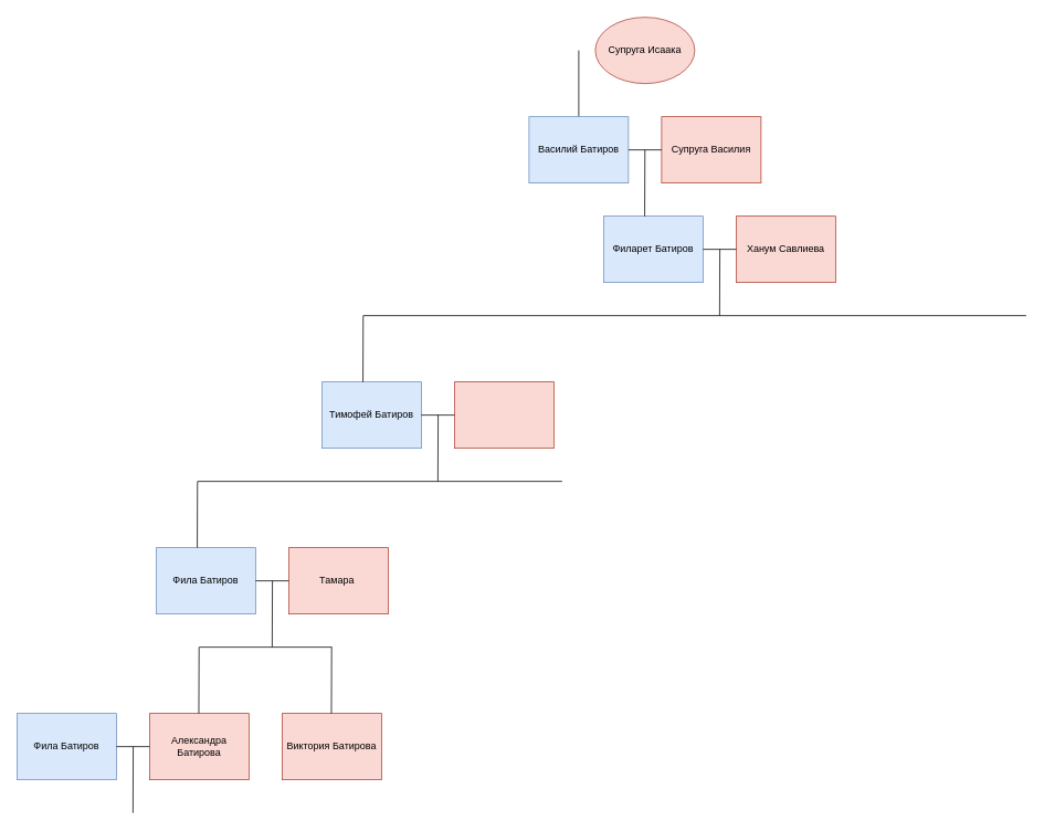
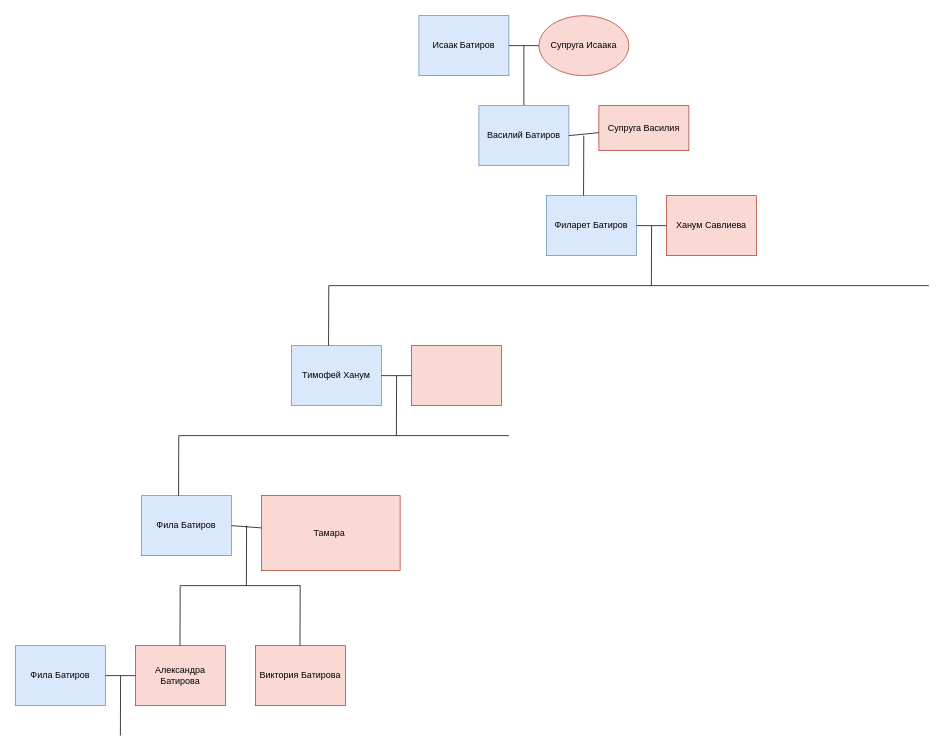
  <mxCell id="0" />
  <mxCell id="1" parent="0" />
+ <mxCell id="2" value="Исаак Батиров" style="rounded=0;whiteSpace=wrap;html=1;fillColor=#dae8fc;strokeColor=#6c8ebf;" parent="1" vertex="1"><mxGeometry x="558" y="20" width="120" height="80" as="geometry" /></mxCell>
  <mxCell id="3" value="Супруга Исаака" style="ellipse;whiteSpace=wrap;html=1;fillColor=#fad9d5;strokeColor=#ae4132;" parent="1" vertex="1"><mxGeometry x="718" y="20" width="120" height="80" as="geometry" /></mxCell>
+ <mxCell id="4" value="" style="endArrow=none;html=1;rounded=0;entryX=1;entryY=0.5;entryDx=0;entryDy=0;" parent="1" source="3" target="2" edge="1"><mxGeometry width="50" height="50" relative="1" as="geometry"><mxPoint x="628" y="290" as="sourcePoint" /><mxPoint x="678" y="240" as="targetPoint" /></mxGeometry></mxCell>
  <mxCell id="5" value="" style="endArrow=none;html=1;rounded=0;exitX=0.5;exitY=0;exitDx=0;exitDy=0;" parent="1" source="7" edge="1"><mxGeometry width="50" height="50" relative="1" as="geometry"><mxPoint x="698" y="140" as="sourcePoint" /><mxPoint x="698" y="60" as="targetPoint" /></mxGeometry></mxCell>
  <mxCell id="6" style="edgeStyle=orthogonalEdgeStyle;rounded=0;orthogonalLoop=1;jettySize=auto;html=1;exitX=0.5;exitY=1;exitDx=0;exitDy=0;" parent="1" source="3" target="3" edge="1"><mxGeometry relative="1" as="geometry" /></mxCell>
  <mxCell id="7" value="Василий Батиров" style="rounded=0;whiteSpace=wrap;html=1;fillColor=#dae8fc;strokeColor=#6c8ebf;" parent="1" vertex="1"><mxGeometry x="638" y="140" width="120" height="80" as="geometry" /></mxCell>
- <mxCell id="8" value="Супруга Василия" style="rounded=0;whiteSpace=wrap;html=1;fillColor=#fad9d5;strokeColor=#ae4132;" parent="1" vertex="1"><mxGeometry x="798" y="140" width="120" height="80" as="geometry" /></mxCell>
+ <mxCell id="8" value="Супруга Василия" style="rounded=0;whiteSpace=wrap;html=1;fillColor=#fad9d5;strokeColor=#ae4132;" parent="1" vertex="1"><mxGeometry x="798" y="140" width="120" height="60" as="geometry" /></mxCell>
  <mxCell id="9" value="" style="endArrow=none;html=1;rounded=0;entryX=1;entryY=0.5;entryDx=0;entryDy=0;" parent="1" source="8" target="7" edge="1"><mxGeometry width="50" height="50" relative="1" as="geometry"><mxPoint x="708" y="410" as="sourcePoint" /><mxPoint x="758" y="360" as="targetPoint" /></mxGeometry></mxCell>
  <mxCell id="10" style="edgeStyle=orthogonalEdgeStyle;rounded=0;orthogonalLoop=1;jettySize=auto;html=1;exitX=0.5;exitY=1;exitDx=0;exitDy=0;" parent="1" source="8" target="8" edge="1"><mxGeometry relative="1" as="geometry" /></mxCell>
  <mxCell id="11" value="Филарет Батиров" style="rounded=0;whiteSpace=wrap;html=1;fillColor=#dae8fc;strokeColor=#6c8ebf;" parent="1" vertex="1"><mxGeometry x="728" y="260" width="120" height="80" as="geometry" /></mxCell>
  <mxCell id="12" value="Ханум Савлиева" style="rounded=0;whiteSpace=wrap;html=1;fillColor=#fad9d5;strokeColor=#ae4132;" parent="1" vertex="1"><mxGeometry x="888" y="260" width="120" height="80" as="geometry" /></mxCell>
  <mxCell id="13" value="" style="endArrow=none;html=1;rounded=0;entryX=1;entryY=0.5;entryDx=0;entryDy=0;" parent="1" source="12" target="11" edge="1"><mxGeometry width="50" height="50" relative="1" as="geometry"><mxPoint x="798" y="530" as="sourcePoint" /><mxPoint x="848" y="480" as="targetPoint" /></mxGeometry></mxCell>
  <mxCell id="14" style="edgeStyle=orthogonalEdgeStyle;rounded=0;orthogonalLoop=1;jettySize=auto;html=1;exitX=0.5;exitY=1;exitDx=0;exitDy=0;" parent="1" source="12" target="12" edge="1"><mxGeometry relative="1" as="geometry" /></mxCell>
  <mxCell id="15" value="" style="endArrow=none;html=1;rounded=0;" parent="1" edge="1"><mxGeometry width="50" height="50" relative="1" as="geometry"><mxPoint x="868" y="380" as="sourcePoint" /><mxPoint x="868.29" y="300" as="targetPoint" /></mxGeometry></mxCell>
  <mxCell id="16" value="" style="endArrow=none;html=1;rounded=0;" parent="1" edge="1"><mxGeometry width="50" height="50" relative="1" as="geometry"><mxPoint x="438" y="380" as="sourcePoint" /><mxPoint x="1238" y="380" as="targetPoint" /></mxGeometry></mxCell>
  <mxCell id="17" value="" style="endArrow=none;html=1;rounded=0;" parent="1" edge="1"><mxGeometry width="50" height="50" relative="1" as="geometry"><mxPoint x="777.58" y="260" as="sourcePoint" /><mxPoint x="777.87" y="180" as="targetPoint" /></mxGeometry></mxCell>
- <mxCell id="18" value="Тимофей Батиров" style="rounded=0;whiteSpace=wrap;html=1;fillColor=#dae8fc;strokeColor=#6c8ebf;" parent="1" vertex="1"><mxGeometry x="388" y="460" width="120" height="80" as="geometry" /></mxCell>
+ <mxCell id="18" value="Тимофей Ханум" style="rounded=0;whiteSpace=wrap;html=1;fillColor=#dae8fc;strokeColor=#6c8ebf;" parent="1" vertex="1"><mxGeometry x="388" y="460" width="120" height="80" as="geometry" /></mxCell>
  <mxCell id="19" value="" style="rounded=0;whiteSpace=wrap;html=1;fillColor=#fad9d5;strokeColor=#ae4132;" parent="1" vertex="1"><mxGeometry x="548" y="460" width="120" height="80" as="geometry" /></mxCell>
  <mxCell id="20" value="" style="endArrow=none;html=1;rounded=0;entryX=1;entryY=0.5;entryDx=0;entryDy=0;" parent="1" source="19" target="18" edge="1"><mxGeometry width="50" height="50" relative="1" as="geometry"><mxPoint x="458" y="730" as="sourcePoint" /><mxPoint x="508" y="680" as="targetPoint" /></mxGeometry></mxCell>
  <mxCell id="21" value="" style="endArrow=none;html=1;rounded=0;" parent="1" edge="1"><mxGeometry width="50" height="50" relative="1" as="geometry"><mxPoint x="528" y="580" as="sourcePoint" /><mxPoint x="528.29" y="500" as="targetPoint" /></mxGeometry></mxCell>
  <mxCell id="22" value="" style="endArrow=none;html=1;rounded=0;" parent="1" edge="1"><mxGeometry width="50" height="50" relative="1" as="geometry"><mxPoint x="437.58" y="460" as="sourcePoint" /><mxPoint x="437.87" y="380" as="targetPoint" /></mxGeometry></mxCell>
  <mxCell id="23" value="" style="endArrow=none;html=1;rounded=0;" parent="1" edge="1"><mxGeometry width="50" height="50" relative="1" as="geometry"><mxPoint y="580" as="sourcePoint" x="238" /><mxPoint x="678" y="580" as="targetPoint" /></mxGeometry></mxCell>
  <mxCell id="24" value="Фила Батиров" style="rounded=0;whiteSpace=wrap;html=1;fillColor=#dae8fc;strokeColor=#6c8ebf;" parent="1" vertex="1"><mxGeometry x="188" y="660" width="120" height="80" as="geometry" /></mxCell>
- <mxCell id="25" value="Тамара&amp;nbsp;" style="rounded=0;whiteSpace=wrap;html=1;fillColor=#fad9d5;strokeColor=#ae4132;" parent="1" vertex="1"><mxGeometry x="348" y="660" width="120" height="80" as="geometry" /></mxCell>
+ <mxCell id="25" value="Тамара&amp;nbsp;" style="rounded=0;whiteSpace=wrap;html=1;fillColor=#fad9d5;strokeColor=#ae4132;" parent="1" vertex="1"><mxGeometry x="348" y="660" width="185" height="100" as="geometry" /></mxCell>
  <mxCell id="26" value="" style="endArrow=none;html=1;rounded=0;entryX=1;entryY=0.5;entryDx=0;entryDy=0;" parent="1" source="25" target="24" edge="1"><mxGeometry width="50" height="50" relative="1" as="geometry"><mxPoint x="258" y="930" as="sourcePoint" /><mxPoint x="308" y="880" as="targetPoint" /></mxGeometry></mxCell>
  <mxCell id="27" value="" style="endArrow=none;html=1;rounded=0;" parent="1" edge="1"><mxGeometry width="50" height="50" relative="1" as="geometry"><mxPoint x="328" y="780" as="sourcePoint" /><mxPoint x="328.29" y="700" as="targetPoint" /></mxGeometry></mxCell>
  <mxCell id="28" value="" style="endArrow=none;html=1;rounded=0;" parent="1" edge="1"><mxGeometry width="50" height="50" relative="1" as="geometry"><mxPoint x="237.58" y="660" as="sourcePoint" /><mxPoint x="237.87" y="580" as="targetPoint" /></mxGeometry></mxCell>
  <mxCell id="29" value="Фила Батиров" style="rounded=0;whiteSpace=wrap;html=1;fillColor=#dae8fc;strokeColor=#6c8ebf;" vertex="1" parent="1"><mxGeometry x="20" y="860" width="120" height="80" as="geometry" /></mxCell>
  <mxCell id="30" value="Александра Батирова" style="rounded=0;whiteSpace=wrap;html=1;fillColor=#fad9d5;strokeColor=#ae4132;" vertex="1" parent="1"><mxGeometry x="180" y="860" width="120" height="80" as="geometry" /></mxCell>
  <mxCell id="31" value="" style="endArrow=none;html=1;rounded=0;entryX=1;entryY=0.5;entryDx=0;entryDy=0;" edge="1" parent="1" source="30" target="29"><mxGeometry width="50" height="50" relative="1" as="geometry"><mxPoint x="90" y="1130" as="sourcePoint" /><mxPoint x="140" y="1080" as="targetPoint" /></mxGeometry></mxCell>
  <mxCell id="32" value="" style="endArrow=none;html=1;rounded=0;" edge="1" parent="1"><mxGeometry width="50" height="50" relative="1" as="geometry"><mxPoint x="160" y="980" as="sourcePoint" /><mxPoint x="160.29" y="900" as="targetPoint" /></mxGeometry></mxCell>
  <mxCell id="33" value="" style="endArrow=none;html=1;rounded=0;" edge="1" parent="1"><mxGeometry width="50" height="50" relative="1" as="geometry"><mxPoint x="240" y="780" as="sourcePoint" /><mxPoint x="400" y="780" as="targetPoint" /></mxGeometry></mxCell>
  <mxCell id="34" value="" style="endArrow=none;html=1;rounded=0;" edge="1" parent="1"><mxGeometry width="50" height="50" relative="1" as="geometry"><mxPoint x="239.47" y="860" as="sourcePoint" /><mxPoint x="239.76" y="780" as="targetPoint" /></mxGeometry></mxCell>
  <mxCell id="35" value="Виктория Батирова" style="rounded=0;whiteSpace=wrap;html=1;fillColor=#fad9d5;strokeColor=#ae4132;" vertex="1" parent="1"><mxGeometry x="340" y="860" width="120" height="80" as="geometry" /></mxCell>
  <mxCell id="36" value="" style="endArrow=none;html=1;rounded=0;" edge="1" parent="1"><mxGeometry width="50" height="50" relative="1" as="geometry"><mxPoint x="399.47" y="860" as="sourcePoint" /><mxPoint x="399.76" y="780" as="targetPoint" /></mxGeometry></mxCell>
